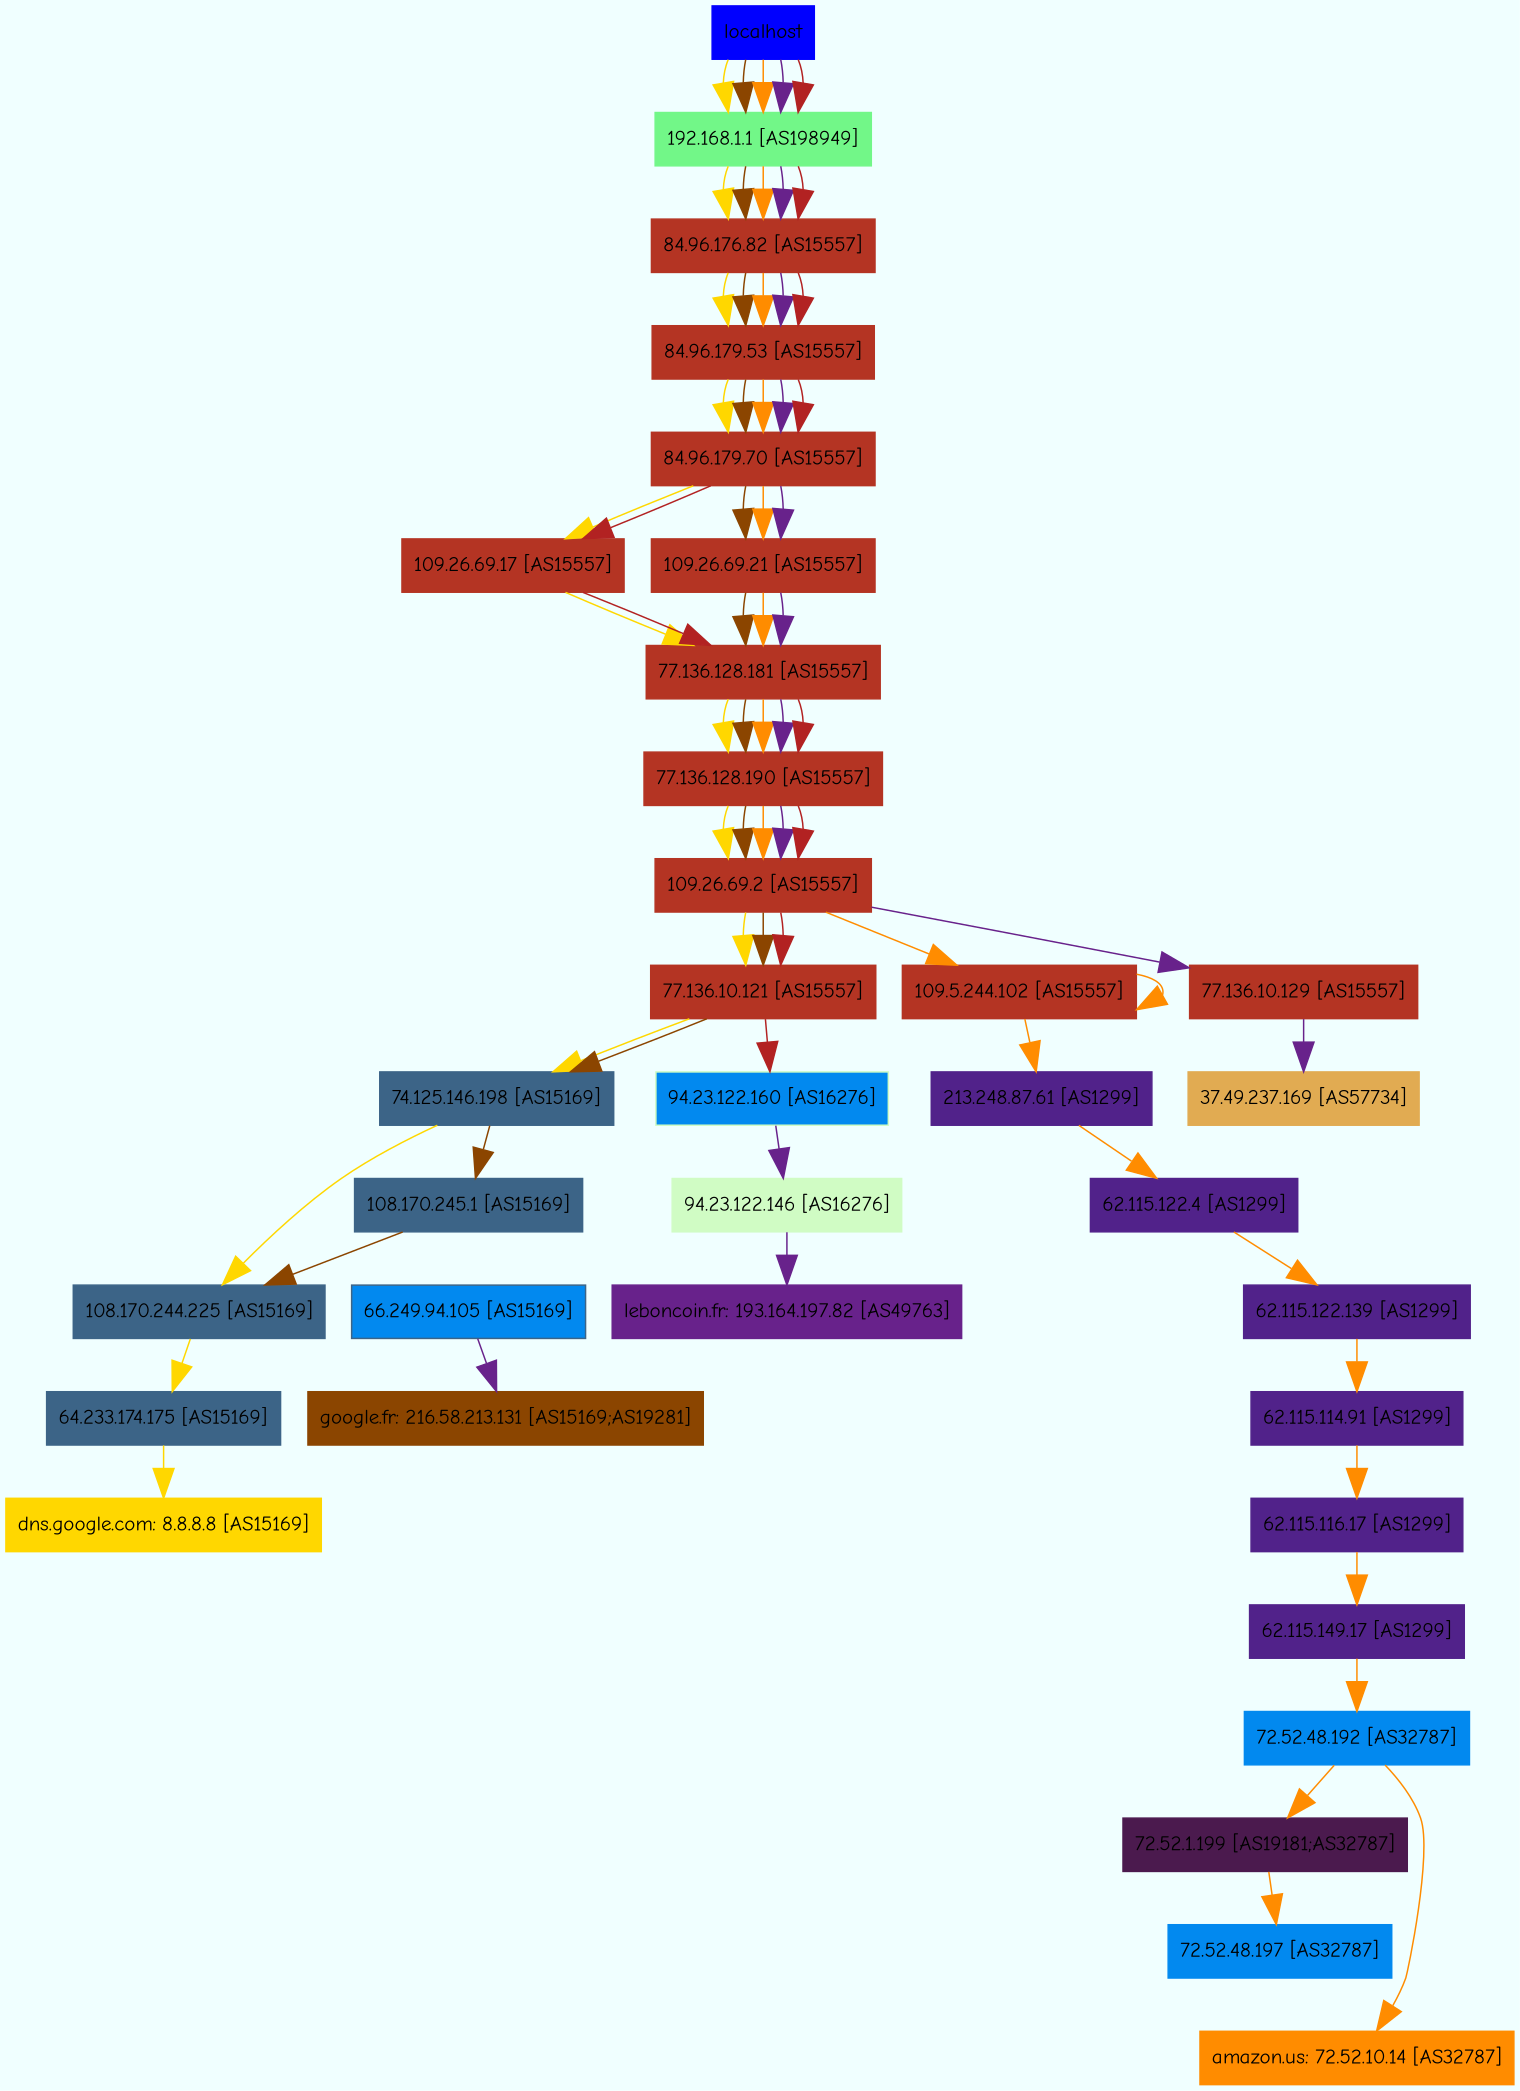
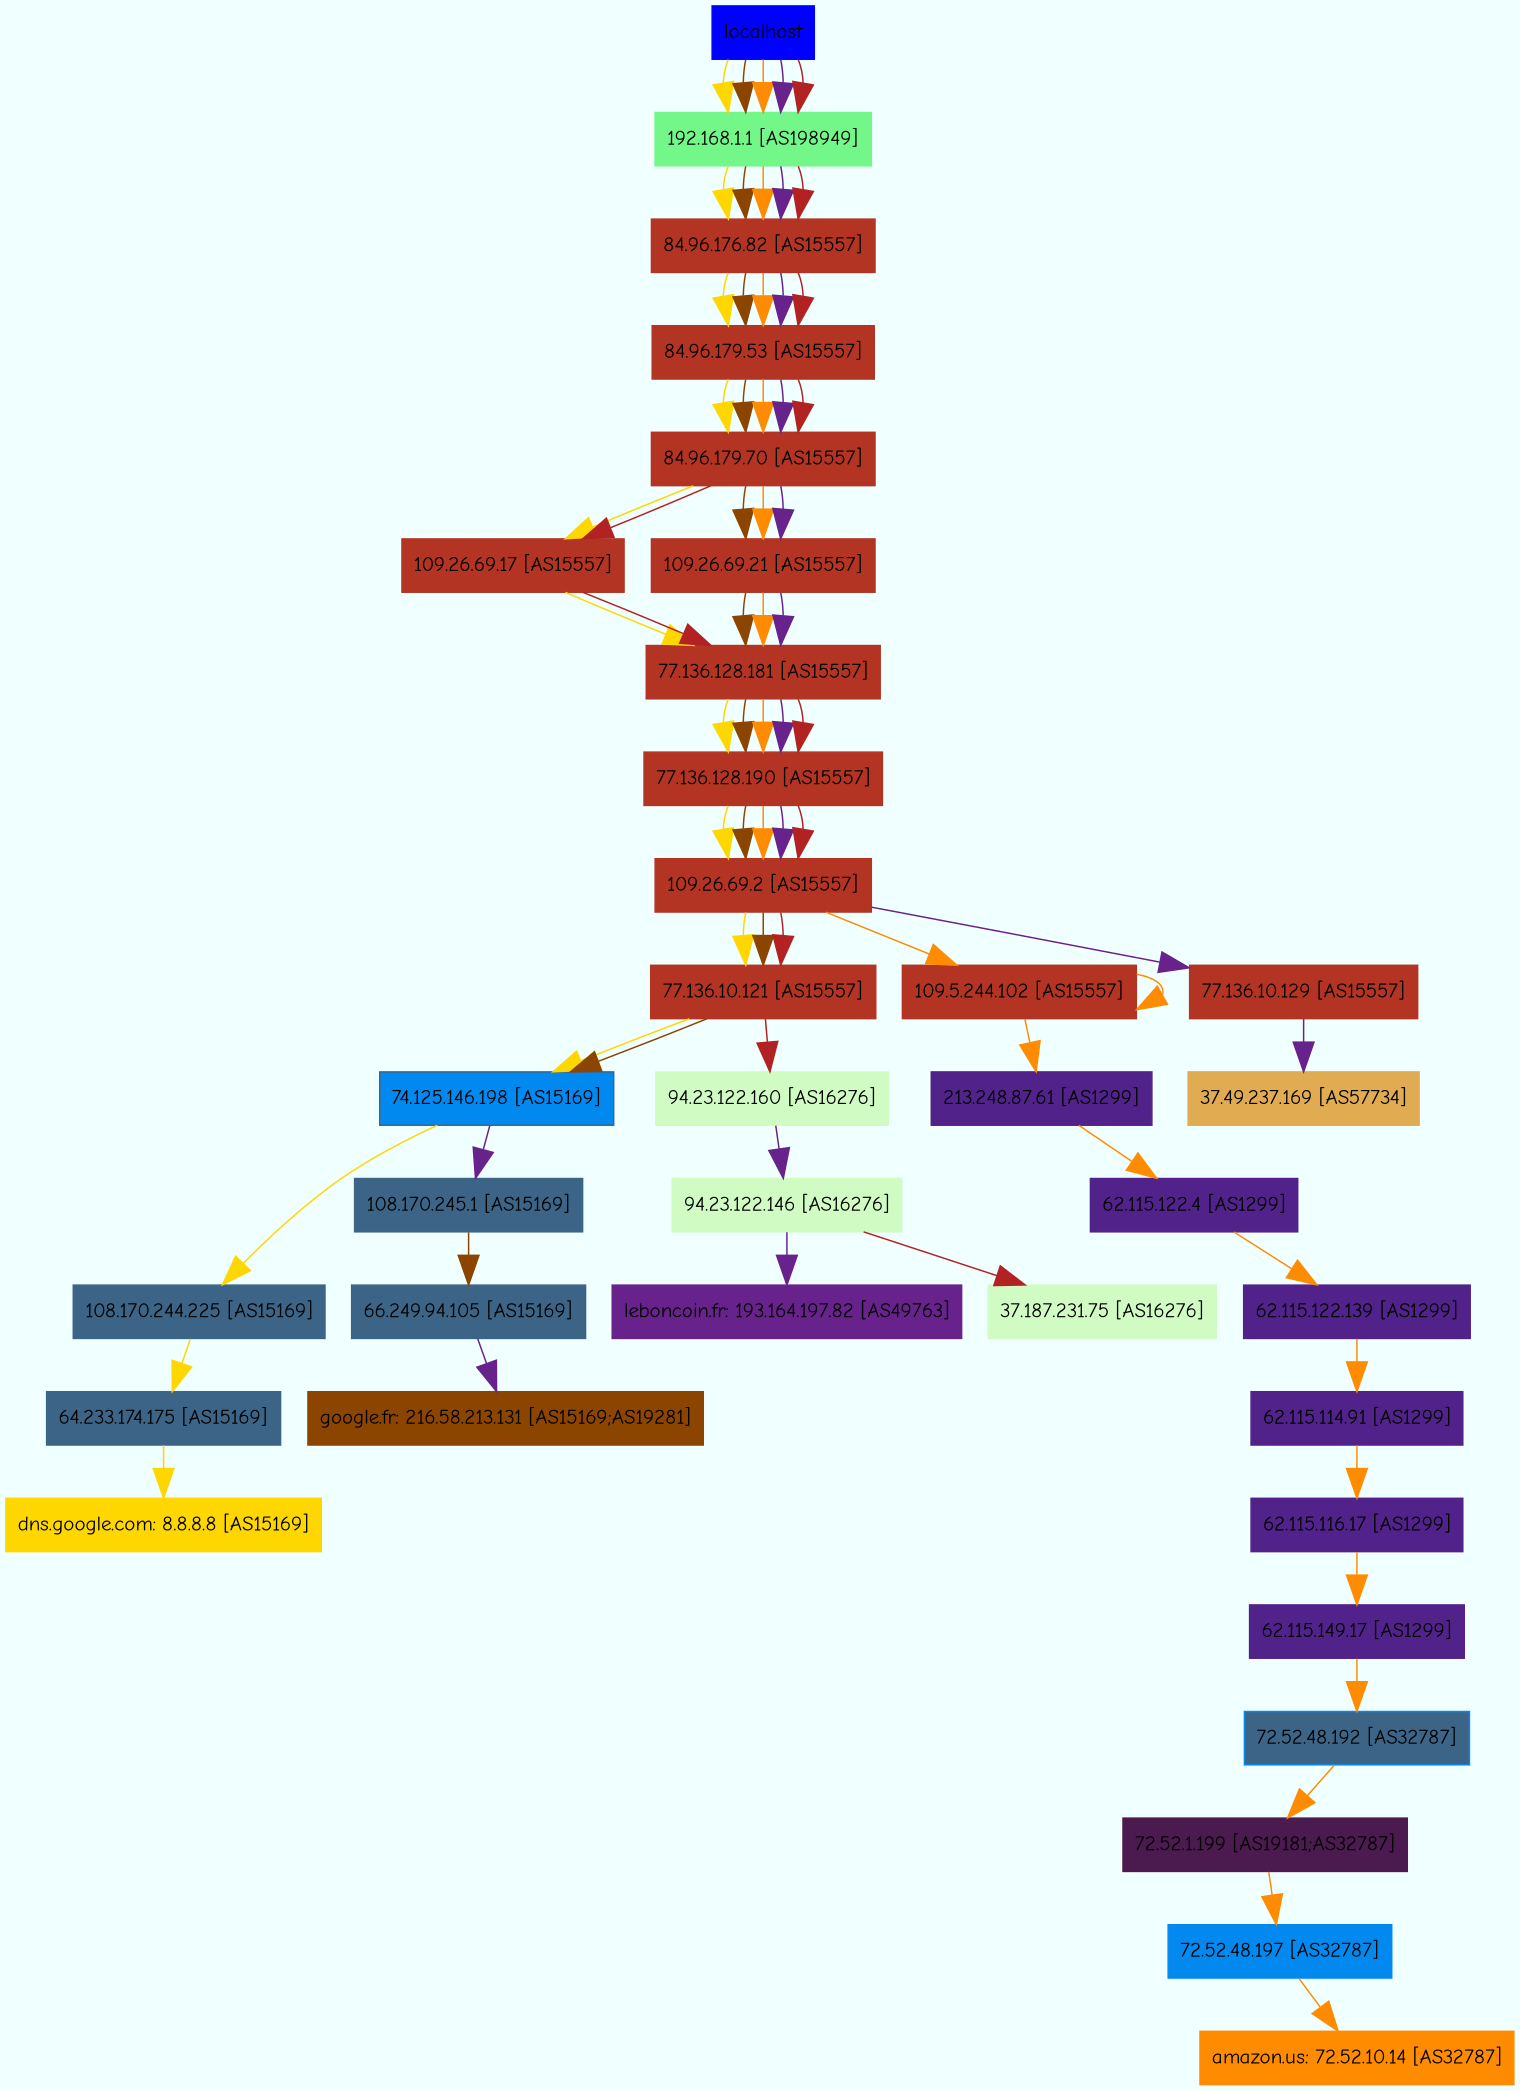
  digraph {
    bgcolor=azure
    fontname="Comic Neue"
    node [color="#b43423" fontname="Comic Neue" shape=box style=filled]
    edge [arrowsize=2 color=darkorange fontname="Comic Neue"]
    localhost [color=blue]
    "192.168.1.1 [AS198949]" [color="#72f788"]
    "84.96.176.82 [AS15557]"
    "84.96.179.53 [AS15557]"
    "84.96.179.70 [AS15557]"
    "109.26.69.17 [AS15557]"
    "109.26.69.21 [AS15557]"
    "77.136.128.181 [AS15557]"
    "77.136.128.190 [AS15557]"
    "109.26.69.2 [AS15557]"
    "77.136.10.121 [AS15557]"
    "109.5.244.102 [AS15557]"
    "77.136.10.129 [AS15557]"
-   "74.125.146.198 [AS15169]" [color="#3c6487"]
-   "94.23.122.160 [AS16276]" [color="#d0fcc4" fillcolor="#0289ef"]
+   "74.125.146.198 [AS15169]" [color="#3c6487" fillcolor="#0289ef"]
+   "94.23.122.160 [AS16276]" [color="#d0fcc4"]
    "213.248.87.61 [AS1299]" [color="#51228a"]
    "37.49.237.169 [AS57734]" [color="#e1ab52"]
    "108.170.244.225 [AS15169]" [color="#3c6487"]
    "108.170.245.1 [AS15169]" [color="#3c6487"]
    "94.23.122.146 [AS16276]" [color="#d0fcc4"]
    "64.233.174.175 [AS15169]" [color="#3c6487"]
-   "66.249.94.105 [AS15169]" [color="#3c6487" fillcolor="#0289ef"]
+   "66.249.94.105 [AS15169]" [color="#3c6487"]
    "dns.google.com: 8.8.8.8 [AS15169]" [color=gold]
    "google.fr: 216.58.213.131 [AS15169;AS19281]" [color=darkorange4]
    "62.115.122.4 [AS1299]" [color="#51228a"]
    "62.115.122.139 [AS1299]" [color="#51228a"]
    "62.115.114.91 [AS1299]" [color="#51228a"]
    "62.115.116.17 [AS1299]" [color="#51228a"]
    "62.115.149.17 [AS1299]" [color="#51228a"]
-   "72.52.48.192 [AS32787]" [color="#0289ef"]
+   "72.52.48.192 [AS32787]" [color="#0289ef" fillcolor="#3c6487"]
    "72.52.1.199 [AS19181;AS32787]" [color="#4b1a4e"]
    "72.52.48.197 [AS32787]" [color="#0289ef"]
    "amazon.us: 72.52.10.14 [AS32787]" [color=darkorange]
    "leboncoin.fr: 193.164.197.82 [AS49763]" [color=darkorchid4]
+   "37.187.231.75 [AS16276]" [color="#d0fcc4"]
    localhost -> "192.168.1.1 [AS198949]" [color=gold]
    localhost -> "192.168.1.1 [AS198949]" [color=darkorange4]
    localhost -> "192.168.1.1 [AS198949]"
    localhost -> "192.168.1.1 [AS198949]" [color=darkorchid4]
    localhost -> "192.168.1.1 [AS198949]" [color=firebrick]
    "192.168.1.1 [AS198949]" -> "84.96.176.82 [AS15557]" [color=gold]
    "192.168.1.1 [AS198949]" -> "84.96.176.82 [AS15557]" [color=darkorange4]
    "192.168.1.1 [AS198949]" -> "84.96.176.82 [AS15557]"
    "192.168.1.1 [AS198949]" -> "84.96.176.82 [AS15557]" [color=darkorchid4]
    "192.168.1.1 [AS198949]" -> "84.96.176.82 [AS15557]" [color=firebrick]
    "84.96.176.82 [AS15557]" -> "84.96.179.53 [AS15557]" [color=gold]
    "84.96.176.82 [AS15557]" -> "84.96.179.53 [AS15557]" [color=darkorange4]
    "84.96.176.82 [AS15557]" -> "84.96.179.53 [AS15557]"
    "84.96.176.82 [AS15557]" -> "84.96.179.53 [AS15557]" [color=darkorchid4]
    "84.96.176.82 [AS15557]" -> "84.96.179.53 [AS15557]" [color=firebrick]
    "84.96.179.53 [AS15557]" -> "84.96.179.70 [AS15557]" [color=gold]
    "84.96.179.53 [AS15557]" -> "84.96.179.70 [AS15557]" [color=darkorange4]
    "84.96.179.53 [AS15557]" -> "84.96.179.70 [AS15557]"
    "84.96.179.53 [AS15557]" -> "84.96.179.70 [AS15557]" [color=darkorchid4]
    "84.96.179.53 [AS15557]" -> "84.96.179.70 [AS15557]" [color=firebrick]
    "84.96.179.70 [AS15557]" -> "109.26.69.17 [AS15557]" [color=gold]
    "84.96.179.70 [AS15557]" -> "109.26.69.17 [AS15557]" [color=firebrick]
    "84.96.179.70 [AS15557]" -> "109.26.69.21 [AS15557]" [color=darkorange4]
    "84.96.179.70 [AS15557]" -> "109.26.69.21 [AS15557]"
    "84.96.179.70 [AS15557]" -> "109.26.69.21 [AS15557]" [color=darkorchid4]
    "109.26.69.17 [AS15557]" -> "77.136.128.181 [AS15557]" [color=gold]
    "109.26.69.17 [AS15557]" -> "77.136.128.181 [AS15557]" [color=firebrick]
    "109.26.69.21 [AS15557]" -> "77.136.128.181 [AS15557]" [color=darkorange4]
    "109.26.69.21 [AS15557]" -> "77.136.128.181 [AS15557]"
    "109.26.69.21 [AS15557]" -> "77.136.128.181 [AS15557]" [color=darkorchid4]
    "77.136.128.181 [AS15557]" -> "77.136.128.190 [AS15557]" [color=gold]
    "77.136.128.181 [AS15557]" -> "77.136.128.190 [AS15557]" [color=darkorange4]
    "77.136.128.181 [AS15557]" -> "77.136.128.190 [AS15557]"
    "77.136.128.181 [AS15557]" -> "77.136.128.190 [AS15557]" [color=darkorchid4]
    "77.136.128.181 [AS15557]" -> "77.136.128.190 [AS15557]" [color=firebrick]
    "77.136.128.190 [AS15557]" -> "109.26.69.2 [AS15557]" [color=gold]
    "77.136.128.190 [AS15557]" -> "109.26.69.2 [AS15557]" [color=darkorange4]
    "77.136.128.190 [AS15557]" -> "109.26.69.2 [AS15557]"
    "77.136.128.190 [AS15557]" -> "109.26.69.2 [AS15557]" [color=darkorchid4]
    "77.136.128.190 [AS15557]" -> "109.26.69.2 [AS15557]" [color=firebrick]
    "109.26.69.2 [AS15557]" -> "77.136.10.121 [AS15557]" [color=gold]
    "109.26.69.2 [AS15557]" -> "77.136.10.121 [AS15557]" [color=darkorange4]
    "109.26.69.2 [AS15557]" -> "77.136.10.121 [AS15557]" [color=firebrick]
    "109.26.69.2 [AS15557]" -> "109.5.244.102 [AS15557]"
    "109.26.69.2 [AS15557]" -> "77.136.10.129 [AS15557]" [color=darkorchid4]
    "77.136.10.121 [AS15557]" -> "74.125.146.198 [AS15169]" [color=gold]
    "77.136.10.121 [AS15557]" -> "74.125.146.198 [AS15169]" [color=darkorange4]
    "77.136.10.121 [AS15557]" -> "94.23.122.160 [AS16276]" [color=firebrick]
    "109.5.244.102 [AS15557]" -> "109.5.244.102 [AS15557]"
    "109.5.244.102 [AS15557]" -> "213.248.87.61 [AS1299]"
    "77.136.10.129 [AS15557]" -> "37.49.237.169 [AS57734]" [color=darkorchid4]
    "74.125.146.198 [AS15169]" -> "108.170.244.225 [AS15169]" [color=gold]
-   "74.125.146.198 [AS15169]" -> "108.170.245.1 [AS15169]" [color=darkorange4]
+   "74.125.146.198 [AS15169]" -> "108.170.245.1 [AS15169]" [color=darkorchid4]
    "94.23.122.160 [AS16276]" -> "94.23.122.146 [AS16276]" [color=darkorchid4]
    "213.248.87.61 [AS1299]" -> "62.115.122.4 [AS1299]"
    "108.170.244.225 [AS15169]" -> "64.233.174.175 [AS15169]" [color=gold]
-   "108.170.245.1 [AS15169]" -> "108.170.244.225 [AS15169]" [color=darkorange4]
+   "108.170.245.1 [AS15169]" -> "66.249.94.105 [AS15169]" [color=darkorange4]
    "94.23.122.146 [AS16276]" -> "leboncoin.fr: 193.164.197.82 [AS49763]" [color=darkorchid4]
+   "94.23.122.146 [AS16276]" -> "37.187.231.75 [AS16276]" [color=firebrick]
    "64.233.174.175 [AS15169]" -> "dns.google.com: 8.8.8.8 [AS15169]" [color=gold]
    "66.249.94.105 [AS15169]" -> "google.fr: 216.58.213.131 [AS15169;AS19281]" [color=darkorchid4]
    "62.115.122.4 [AS1299]" -> "62.115.122.139 [AS1299]"
    "62.115.122.139 [AS1299]" -> "62.115.114.91 [AS1299]"
    "62.115.114.91 [AS1299]" -> "62.115.116.17 [AS1299]"
    "62.115.116.17 [AS1299]" -> "62.115.149.17 [AS1299]"
    "62.115.149.17 [AS1299]" -> "72.52.48.192 [AS32787]"
    "72.52.48.192 [AS32787]" -> "72.52.1.199 [AS19181;AS32787]"
    "72.52.1.199 [AS19181;AS32787]" -> "72.52.48.197 [AS32787]"
-   "72.52.48.192 [AS32787]" -> "amazon.us: 72.52.10.14 [AS32787]"
+   "72.52.48.197 [AS32787]" -> "amazon.us: 72.52.10.14 [AS32787]"
  }
